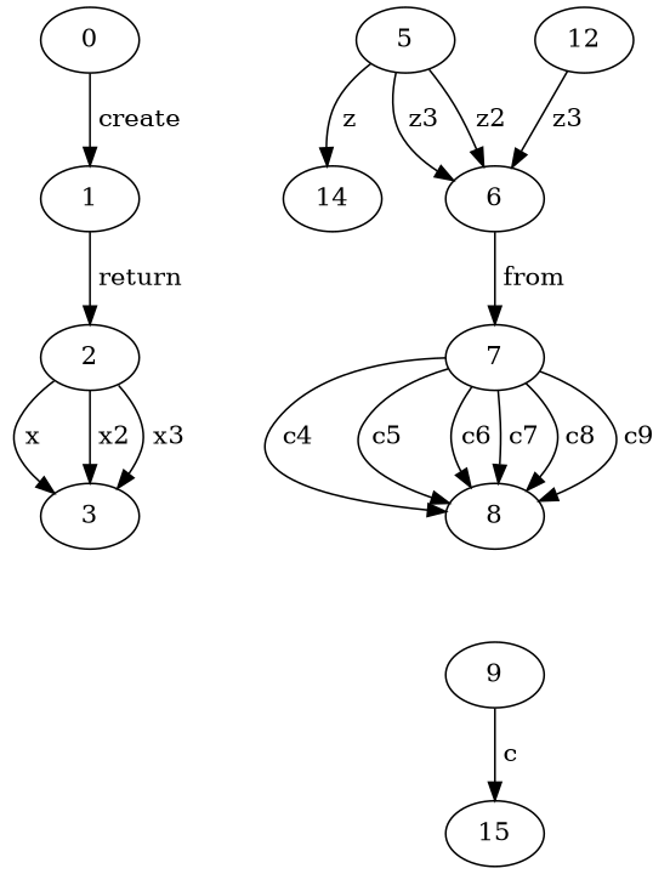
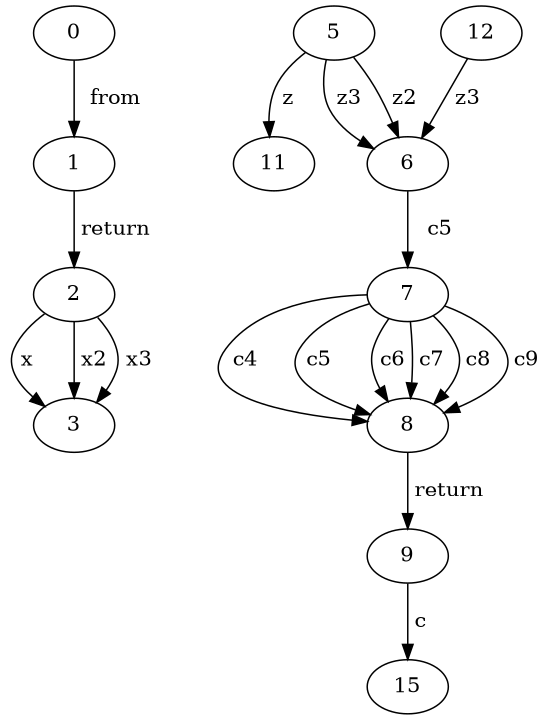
  digraph {
    0
    1
    2
    3
    5
    6
-   11 [label=14]
+   11
    7
    8
    9
    n11 [label=15]
    12
-   0 -> 1 [label=" create "]
+   0 -> 1 [label=" from "]
    1 -> 2 [label=" return "]
    2 -> 3 [label=" x "]
    2 -> 3 [label=" x2 "]
    2 -> 3 [label=" x3 "]
    5 -> 6 [label=" z2 "]
    5 -> 6 [label=" z3 "]
    5 -> 11 [label=" z "]
-   6 -> 7 [label=" from "]
+   6 -> 7 [label=" c5 "]
    7 -> 8 [label=" c4 "]
    7 -> 8 [label=" c5 "]
    7 -> 8 [label=" c6 "]
    7 -> 8 [label=" c7 "]
    7 -> 8 [label=" c8 "]
    7 -> 8 [label=" c9 "]
+   8 -> 9 [label=" return "]
    9 -> n11 [label=" c "]
    12 -> 6 [label=" z3 "]
  }
